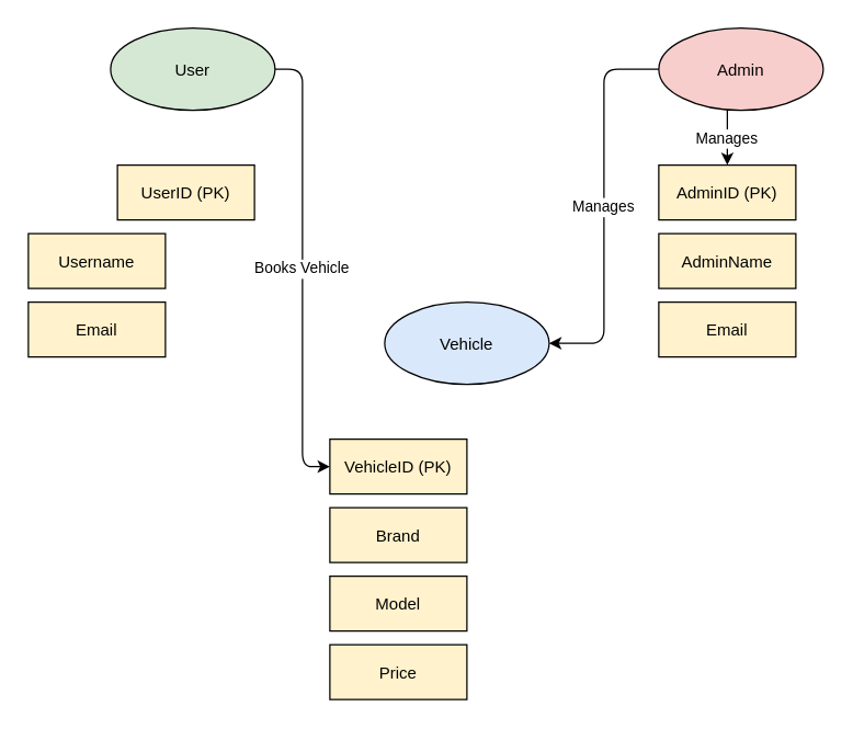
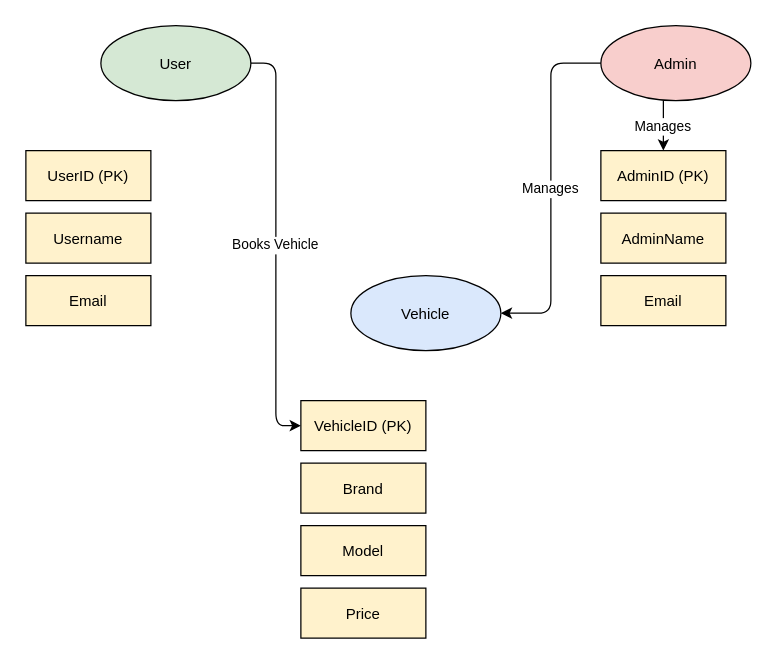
  <mxCell id="0" />
  <mxCell id="1" parent="0" />
  <mxCell id="2" value="User" style="shape=ellipse;fillColor=#D5E8D4" vertex="1" parent="1"><mxGeometry x="80" y="20" width="120" height="60" as="geometry" /></mxCell>
  <mxCell id="3" value="Admin" style="shape=ellipse;fillColor=#F8CECC" vertex="1" parent="1"><mxGeometry x="480" y="20" width="120" height="60" as="geometry" /></mxCell>
- <mxCell id="4" value="UserID (PK)" style="shape=rectangle;fillColor=#FFF2CC" vertex="1" parent="1"><mxGeometry x="85" y="120" width="100" height="40" as="geometry" /></mxCell>
+ <mxCell id="4" value="UserID (PK)" style="shape=rectangle;fillColor=#FFF2CC" vertex="1" parent="1"><mxGeometry x="20" y="120" width="100" height="40" as="geometry" /></mxCell>
  <mxCell id="5" value="Username" style="shape=rectangle;fillColor=#FFF2CC" vertex="1" parent="1"><mxGeometry x="20" y="170" width="100" height="40" as="geometry" /></mxCell>
  <mxCell id="6" value="Email" style="shape=rectangle;fillColor=#FFF2CC" vertex="1" parent="1"><mxGeometry x="20" y="220" width="100" height="40" as="geometry" /></mxCell>
  <mxCell id="7" value="AdminID (PK)" style="shape=rectangle;fillColor=#FFF2CC" vertex="1" parent="1"><mxGeometry x="480" y="120" width="100" height="40" as="geometry" /></mxCell>
  <mxCell id="8" value="AdminName" style="shape=rectangle;fillColor=#FFF2CC" vertex="1" parent="1"><mxGeometry x="480" y="170" width="100" height="40" as="geometry" /></mxCell>
  <mxCell id="9" value="Email" style="shape=rectangle;fillColor=#FFF2CC" vertex="1" parent="1"><mxGeometry x="480" y="220" width="100" height="40" as="geometry" /></mxCell>
  <mxCell id="10" value="Manages" style="edgeStyle=elbowEdgeStyle;" edge="1" parent="1" source="3" target="7"><mxGeometry relative="1" as="geometry" /></mxCell>
  <mxCell id="11" value="Books Vehicle" style="edgeStyle=elbowEdgeStyle;" edge="1" parent="1" source="2" target="13"><mxGeometry relative="1" as="geometry" /></mxCell>
  <mxCell id="12" value="Vehicle" style="shape=ellipse;fillColor=#DAE8FC" vertex="1" parent="1"><mxGeometry x="280" y="220" width="120" height="60" as="geometry" /></mxCell>
  <mxCell id="13" value="VehicleID (PK)" style="shape=rectangle;fillColor=#FFF2CC" vertex="1" parent="1"><mxGeometry x="240" y="320" width="100" height="40" as="geometry" /></mxCell>
  <mxCell id="14" value="Brand" style="shape=rectangle;fillColor=#FFF2CC" vertex="1" parent="1"><mxGeometry x="240" y="370" width="100" height="40" as="geometry" /></mxCell>
  <mxCell id="15" value="Model" style="shape=rectangle;fillColor=#FFF2CC" vertex="1" parent="1"><mxGeometry x="240" y="420" width="100" height="40" as="geometry" /></mxCell>
  <mxCell id="16" value="Price" style="shape=rectangle;fillColor=#FFF2CC" vertex="1" parent="1"><mxGeometry x="240" y="470" width="100" height="40" as="geometry" /></mxCell>
  <mxCell id="17" value="Manages" style="edgeStyle=elbowEdgeStyle;" edge="1" parent="1" source="3" target="12"><mxGeometry relative="1" as="geometry" /></mxCell>
